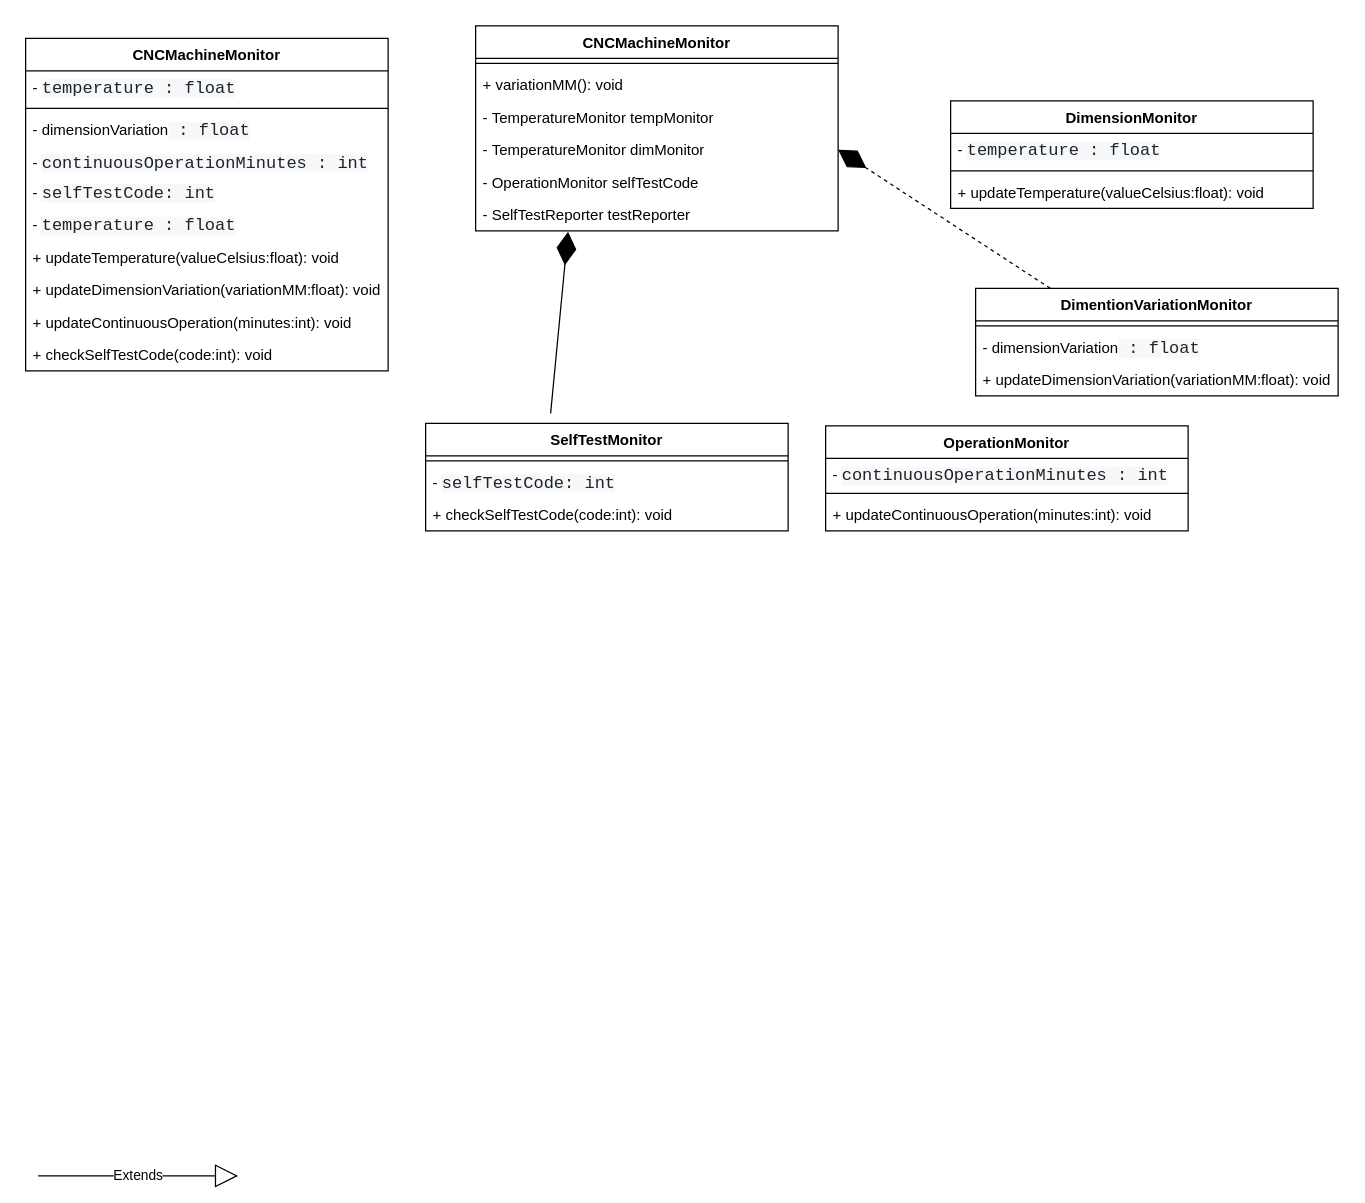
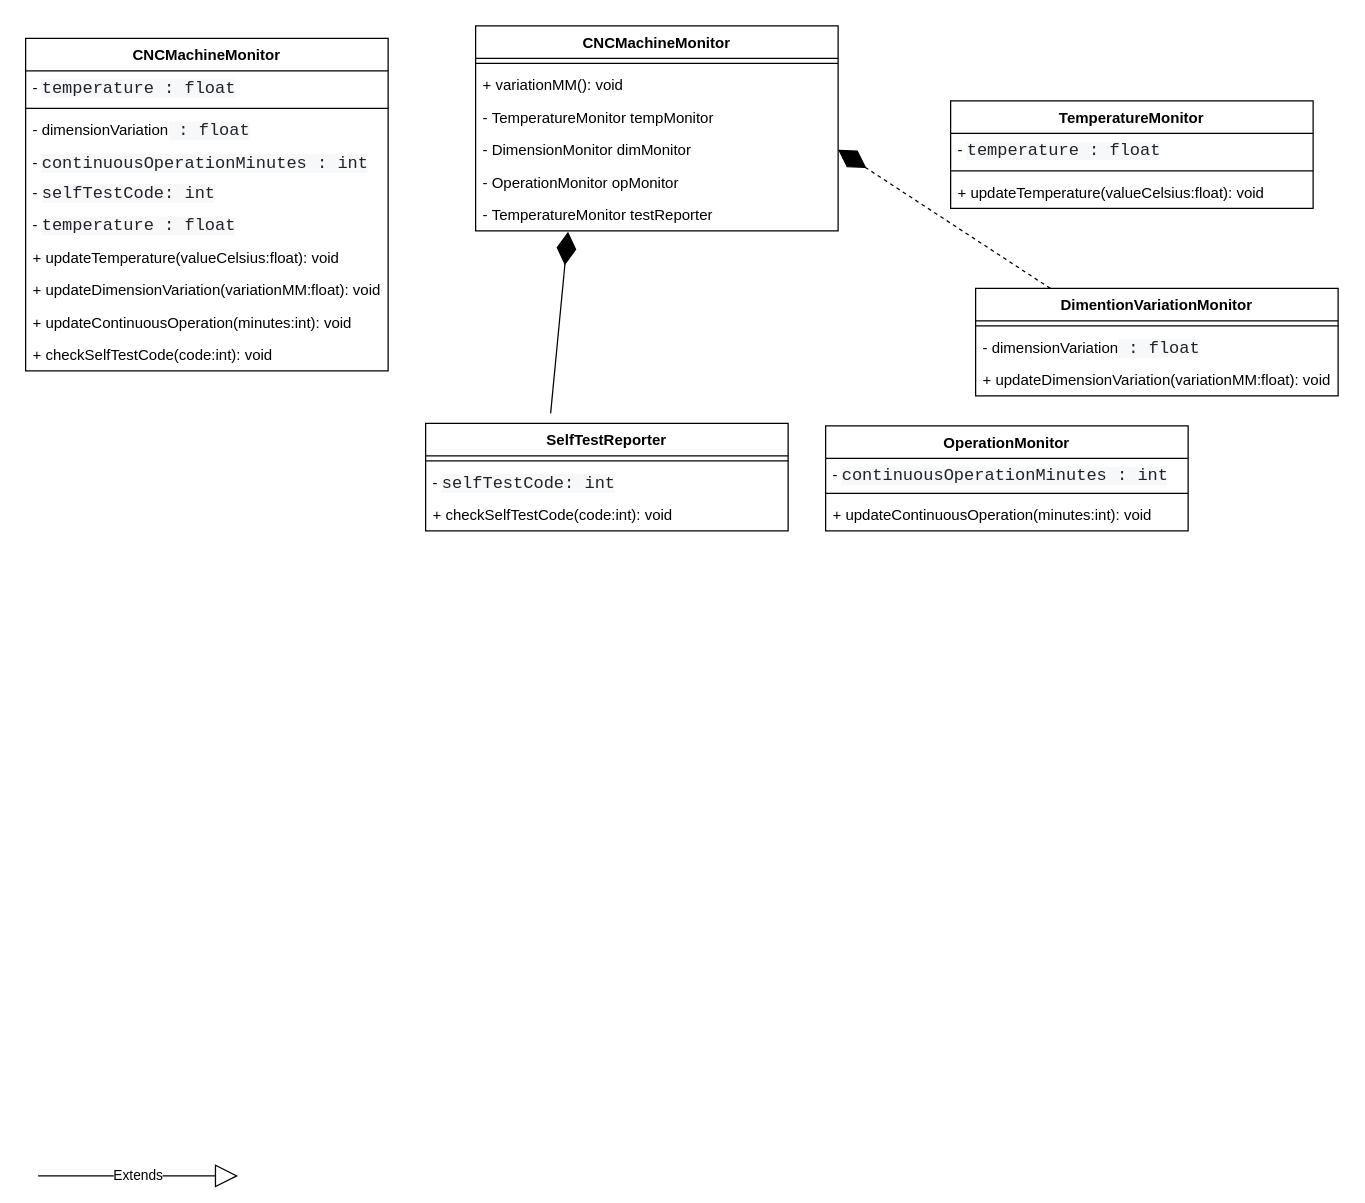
  <mxCell id="0" />
  <mxCell id="1" parent="0" />
  <mxCell id="2" value="CNCMachineMonitor" style="swimlane;fontStyle=1;align=center;verticalAlign=top;childLayout=stackLayout;horizontal=1;startSize=26;horizontalStack=0;resizeParent=1;resizeParentMax=0;resizeLast=0;collapsible=1;marginBottom=0;whiteSpace=wrap;html=1;" vertex="1" parent="1"><mxGeometry x="20" y="30" width="290" height="266" as="geometry" /></mxCell>
  <mxCell id="3" value="-&amp;nbsp;&lt;span style=&quot;background-color: rgb(246, 248, 250); color: rgb(31, 35, 40); font-family: ui-monospace, SFMono-Regular, &amp;quot;SF Mono&amp;quot;, Menlo, Consolas, &amp;quot;Liberation Mono&amp;quot;, monospace; font-size: 13.6px;&quot;&gt;temperature : float&lt;/span&gt;" style="text;strokeColor=none;fillColor=none;align=left;verticalAlign=top;spacingLeft=4;spacingRight=4;overflow=hidden;rotatable=0;points=[[0,0.5],[1,0.5]];portConstraint=eastwest;whiteSpace=wrap;html=1;" vertex="1" parent="2"><mxGeometry y="26" width="290" height="26" as="geometry" /></mxCell>
  <mxCell id="4" value="" style="line;strokeWidth=1;fillColor=none;align=left;verticalAlign=middle;spacingTop=-1;spacingLeft=3;spacingRight=3;rotatable=0;labelPosition=right;points=[];portConstraint=eastwest;strokeColor=inherit;" vertex="1" parent="2"><mxGeometry y="52" width="290" height="8" as="geometry" /></mxCell>
  <mxCell id="5" value="-&amp;nbsp;dimensionVariation&lt;span style=&quot;background-color: rgb(246, 248, 250); color: rgb(31, 35, 40); font-family: ui-monospace, SFMono-Regular, &amp;quot;SF Mono&amp;quot;, Menlo, Consolas, &amp;quot;Liberation Mono&amp;quot;, monospace; font-size: 13.6px;&quot;&gt;&amp;nbsp;: float&lt;/span&gt;" style="text;strokeColor=none;fillColor=none;align=left;verticalAlign=top;spacingLeft=4;spacingRight=4;overflow=hidden;rotatable=0;points=[[0,0.5],[1,0.5]];portConstraint=eastwest;whiteSpace=wrap;html=1;" vertex="1" parent="2"><mxGeometry y="60" width="290" height="26" as="geometry" /></mxCell>
  <mxCell id="6" value="-&amp;nbsp;&lt;span style=&quot;background-color: rgb(246, 248, 250); color: rgb(31, 35, 40); font-family: ui-monospace, SFMono-Regular, &amp;quot;SF Mono&amp;quot;, Menlo, Consolas, &amp;quot;Liberation Mono&amp;quot;, monospace; font-size: 13.6px;&quot;&gt;continuousOperationMinutes : int&lt;/span&gt;" style="text;strokeColor=none;fillColor=none;align=left;verticalAlign=top;spacingLeft=4;spacingRight=4;overflow=hidden;rotatable=0;points=[[0,0.5],[1,0.5]];portConstraint=eastwest;whiteSpace=wrap;html=1;" vertex="1" parent="2"><mxGeometry y="86" width="290" height="24" as="geometry" /></mxCell>
  <mxCell id="7" value="-&amp;nbsp;&lt;span style=&quot;background-color: rgb(246, 248, 250); color: rgb(31, 35, 40); font-family: ui-monospace, SFMono-Regular, &amp;quot;SF Mono&amp;quot;, Menlo, Consolas, &amp;quot;Liberation Mono&amp;quot;, monospace; font-size: 13.6px;&quot;&gt;selfTestCode: int&lt;/span&gt;" style="text;strokeColor=none;fillColor=none;align=left;verticalAlign=top;spacingLeft=4;spacingRight=4;overflow=hidden;rotatable=0;points=[[0,0.5],[1,0.5]];portConstraint=eastwest;whiteSpace=wrap;html=1;" vertex="1" parent="2"><mxGeometry y="110" width="290" height="26" as="geometry" /></mxCell>
  <mxCell id="8" value="-&amp;nbsp;&lt;span style=&quot;background-color: rgb(246, 248, 250); color: rgb(31, 35, 40); font-family: ui-monospace, SFMono-Regular, &amp;quot;SF Mono&amp;quot;, Menlo, Consolas, &amp;quot;Liberation Mono&amp;quot;, monospace; font-size: 13.6px;&quot;&gt;temperature : float&lt;/span&gt;" style="text;strokeColor=none;fillColor=none;align=left;verticalAlign=top;spacingLeft=4;spacingRight=4;overflow=hidden;rotatable=0;points=[[0,0.5],[1,0.5]];portConstraint=eastwest;whiteSpace=wrap;html=1;" vertex="1" parent="2"><mxGeometry y="136" width="290" height="26" as="geometry" /></mxCell>
  <mxCell id="9" value="+ updateTemperature(valueCelsius:float): void" style="text;strokeColor=none;fillColor=none;align=left;verticalAlign=top;spacingLeft=4;spacingRight=4;overflow=hidden;rotatable=0;points=[[0,0.5],[1,0.5]];portConstraint=eastwest;whiteSpace=wrap;html=1;" vertex="1" parent="2"><mxGeometry y="162" width="290" height="26" as="geometry" /></mxCell>
  <mxCell id="10" value="+ updateDimensionVariation(variationMM:float): void" style="text;strokeColor=none;fillColor=none;align=left;verticalAlign=top;spacingLeft=4;spacingRight=4;overflow=hidden;rotatable=0;points=[[0,0.5],[1,0.5]];portConstraint=eastwest;whiteSpace=wrap;html=1;" vertex="1" parent="2"><mxGeometry y="188" width="290" height="26" as="geometry" /></mxCell>
  <mxCell id="11" value="+ updateContinuousOperation(minutes:int): void" style="text;strokeColor=none;fillColor=none;align=left;verticalAlign=top;spacingLeft=4;spacingRight=4;overflow=hidden;rotatable=0;points=[[0,0.5],[1,0.5]];portConstraint=eastwest;whiteSpace=wrap;html=1;" vertex="1" parent="2"><mxGeometry y="214" width="290" height="26" as="geometry" /></mxCell>
  <mxCell id="12" value="+ checkSelfTestCode(code:int): void" style="text;strokeColor=none;fillColor=none;align=left;verticalAlign=top;spacingLeft=4;spacingRight=4;overflow=hidden;rotatable=0;points=[[0,0.5],[1,0.5]];portConstraint=eastwest;whiteSpace=wrap;html=1;" vertex="1" parent="2"><mxGeometry y="240" width="290" height="26" as="geometry" /></mxCell>
- <mxCell id="13" value="DimensionMonitor" style="swimlane;fontStyle=1;align=center;verticalAlign=top;childLayout=stackLayout;horizontal=1;startSize=26;horizontalStack=0;resizeParent=1;resizeParentMax=0;resizeLast=0;collapsible=1;marginBottom=0;whiteSpace=wrap;html=1;" vertex="1" parent="1"><mxGeometry x="760" y="80" width="290" height="86" as="geometry" /></mxCell>
+ <mxCell id="13" value="TemperatureMonitor" style="swimlane;fontStyle=1;align=center;verticalAlign=top;childLayout=stackLayout;horizontal=1;startSize=26;horizontalStack=0;resizeParent=1;resizeParentMax=0;resizeLast=0;collapsible=1;marginBottom=0;whiteSpace=wrap;html=1;" vertex="1" parent="1"><mxGeometry x="760" y="80" width="290" height="86" as="geometry" /></mxCell>
  <mxCell id="14" value="-&amp;nbsp;&lt;span style=&quot;background-color: rgb(246, 248, 250); color: rgb(31, 35, 40); font-family: ui-monospace, SFMono-Regular, &amp;quot;SF Mono&amp;quot;, Menlo, Consolas, &amp;quot;Liberation Mono&amp;quot;, monospace; font-size: 13.6px;&quot;&gt;temperature : float&lt;/span&gt;" style="text;strokeColor=none;fillColor=none;align=left;verticalAlign=top;spacingLeft=4;spacingRight=4;overflow=hidden;rotatable=0;points=[[0,0.5],[1,0.5]];portConstraint=eastwest;whiteSpace=wrap;html=1;" vertex="1" parent="13"><mxGeometry y="26" width="290" height="26" as="geometry" /></mxCell>
  <mxCell id="15" value="" style="line;strokeWidth=1;fillColor=none;align=left;verticalAlign=middle;spacingTop=-1;spacingLeft=3;spacingRight=3;rotatable=0;labelPosition=right;points=[];portConstraint=eastwest;strokeColor=inherit;" vertex="1" parent="13"><mxGeometry y="52" width="290" height="8" as="geometry" /></mxCell>
  <mxCell id="16" value="+ updateTemperature(valueCelsius:float): void" style="text;strokeColor=none;fillColor=none;align=left;verticalAlign=top;spacingLeft=4;spacingRight=4;overflow=hidden;rotatable=0;points=[[0,0.5],[1,0.5]];portConstraint=eastwest;whiteSpace=wrap;html=1;" vertex="1" parent="13"><mxGeometry y="60" width="290" height="26" as="geometry" /></mxCell>
  <mxCell id="17" value="DimentionVariationMonitor" style="swimlane;fontStyle=1;align=center;verticalAlign=top;childLayout=stackLayout;horizontal=1;startSize=26;horizontalStack=0;resizeParent=1;resizeParentMax=0;resizeLast=0;collapsible=1;marginBottom=0;whiteSpace=wrap;html=1;" vertex="1" parent="1"><mxGeometry x="780" y="230" width="290" height="86" as="geometry" /></mxCell>
  <mxCell id="18" value="" style="line;strokeWidth=1;fillColor=none;align=left;verticalAlign=middle;spacingTop=-1;spacingLeft=3;spacingRight=3;rotatable=0;labelPosition=right;points=[];portConstraint=eastwest;strokeColor=inherit;" vertex="1" parent="17"><mxGeometry y="26" width="290" height="8" as="geometry" /></mxCell>
  <mxCell id="19" value="-&amp;nbsp;dimensionVariation&lt;span style=&quot;background-color: rgb(246, 248, 250); color: rgb(31, 35, 40); font-family: ui-monospace, SFMono-Regular, &amp;quot;SF Mono&amp;quot;, Menlo, Consolas, &amp;quot;Liberation Mono&amp;quot;, monospace; font-size: 13.6px;&quot;&gt;&amp;nbsp;: float&lt;/span&gt;" style="text;strokeColor=none;fillColor=none;align=left;verticalAlign=top;spacingLeft=4;spacingRight=4;overflow=hidden;rotatable=0;points=[[0,0.5],[1,0.5]];portConstraint=eastwest;whiteSpace=wrap;html=1;" vertex="1" parent="17"><mxGeometry y="34" width="290" height="26" as="geometry" /></mxCell>
  <mxCell id="20" value="+ updateDimensionVariation(variationMM:float): void" style="text;strokeColor=none;fillColor=none;align=left;verticalAlign=top;spacingLeft=4;spacingRight=4;overflow=hidden;rotatable=0;points=[[0,0.5],[1,0.5]];portConstraint=eastwest;whiteSpace=wrap;html=1;" vertex="1" parent="17"><mxGeometry y="60" width="290" height="26" as="geometry" /></mxCell>
  <mxCell id="21" value="OperationMonitor" style="swimlane;fontStyle=1;align=center;verticalAlign=top;childLayout=stackLayout;horizontal=1;startSize=26;horizontalStack=0;resizeParent=1;resizeParentMax=0;resizeLast=0;collapsible=1;marginBottom=0;whiteSpace=wrap;html=1;" vertex="1" parent="1"><mxGeometry x="660" y="340" width="290" height="84" as="geometry" /></mxCell>
  <mxCell id="22" value="-&amp;nbsp;&lt;span style=&quot;background-color: rgb(246, 248, 250); color: rgb(31, 35, 40); font-family: ui-monospace, SFMono-Regular, &amp;quot;SF Mono&amp;quot;, Menlo, Consolas, &amp;quot;Liberation Mono&amp;quot;, monospace; font-size: 13.6px;&quot;&gt;continuousOperationMinutes : int&lt;/span&gt;" style="text;strokeColor=none;fillColor=none;align=left;verticalAlign=top;spacingLeft=4;spacingRight=4;overflow=hidden;rotatable=0;points=[[0,0.5],[1,0.5]];portConstraint=eastwest;whiteSpace=wrap;html=1;" vertex="1" parent="21"><mxGeometry y="26" width="290" height="24" as="geometry" /></mxCell>
  <mxCell id="23" value="" style="line;strokeWidth=1;fillColor=none;align=left;verticalAlign=middle;spacingTop=-1;spacingLeft=3;spacingRight=3;rotatable=0;labelPosition=right;points=[];portConstraint=eastwest;strokeColor=inherit;" vertex="1" parent="21"><mxGeometry y="50" width="290" height="8" as="geometry" /></mxCell>
  <mxCell id="24" value="+ updateContinuousOperation(minutes:int): void" style="text;strokeColor=none;fillColor=none;align=left;verticalAlign=top;spacingLeft=4;spacingRight=4;overflow=hidden;rotatable=0;points=[[0,0.5],[1,0.5]];portConstraint=eastwest;whiteSpace=wrap;html=1;" vertex="1" parent="21"><mxGeometry y="58" width="290" height="26" as="geometry" /></mxCell>
- <mxCell id="25" value="SelfTestMonitor" style="swimlane;fontStyle=1;align=center;verticalAlign=top;childLayout=stackLayout;horizontal=1;startSize=26;horizontalStack=0;resizeParent=1;resizeParentMax=0;resizeLast=0;collapsible=1;marginBottom=0;whiteSpace=wrap;html=1;" vertex="1" parent="1"><mxGeometry x="340" y="338" width="290" height="86" as="geometry" /></mxCell>
+ <mxCell id="25" value="SelfTestReporter" style="swimlane;fontStyle=1;align=center;verticalAlign=top;childLayout=stackLayout;horizontal=1;startSize=26;horizontalStack=0;resizeParent=1;resizeParentMax=0;resizeLast=0;collapsible=1;marginBottom=0;whiteSpace=wrap;html=1;" vertex="1" parent="1"><mxGeometry x="340" y="338" width="290" height="86" as="geometry" /></mxCell>
  <mxCell id="26" value="" style="line;strokeWidth=1;fillColor=none;align=left;verticalAlign=middle;spacingTop=-1;spacingLeft=3;spacingRight=3;rotatable=0;labelPosition=right;points=[];portConstraint=eastwest;strokeColor=inherit;" vertex="1" parent="25"><mxGeometry y="26" width="290" height="8" as="geometry" /></mxCell>
  <mxCell id="27" value="-&amp;nbsp;&lt;span style=&quot;background-color: rgb(246, 248, 250); color: rgb(31, 35, 40); font-family: ui-monospace, SFMono-Regular, &amp;quot;SF Mono&amp;quot;, Menlo, Consolas, &amp;quot;Liberation Mono&amp;quot;, monospace; font-size: 13.6px;&quot;&gt;selfTestCode: int&lt;/span&gt;" style="text;strokeColor=none;fillColor=none;align=left;verticalAlign=top;spacingLeft=4;spacingRight=4;overflow=hidden;rotatable=0;points=[[0,0.5],[1,0.5]];portConstraint=eastwest;whiteSpace=wrap;html=1;" vertex="1" parent="25"><mxGeometry y="34" width="290" height="26" as="geometry" /></mxCell>
  <mxCell id="28" value="+ checkSelfTestCode(code:int): void" style="text;strokeColor=none;fillColor=none;align=left;verticalAlign=top;spacingLeft=4;spacingRight=4;overflow=hidden;rotatable=0;points=[[0,0.5],[1,0.5]];portConstraint=eastwest;whiteSpace=wrap;html=1;" vertex="1" parent="25"><mxGeometry y="60" width="290" height="26" as="geometry" /></mxCell>
  <mxCell id="29" value="CNCMachineMonitor" style="swimlane;fontStyle=1;align=center;verticalAlign=top;childLayout=stackLayout;horizontal=1;startSize=26;horizontalStack=0;resizeParent=1;resizeParentMax=0;resizeLast=0;collapsible=1;marginBottom=0;whiteSpace=wrap;html=1;" vertex="1" parent="1"><mxGeometry x="380" y="20" width="290" height="164" as="geometry" /></mxCell>
  <mxCell id="30" value="" style="line;strokeWidth=1;fillColor=none;align=left;verticalAlign=middle;spacingTop=-1;spacingLeft=3;spacingRight=3;rotatable=0;labelPosition=right;points=[];portConstraint=eastwest;strokeColor=inherit;" vertex="1" parent="29"><mxGeometry y="26" width="290" height="8" as="geometry" /></mxCell>
  <mxCell id="31" value="+ variationMM(): void" style="text;strokeColor=none;fillColor=none;align=left;verticalAlign=top;spacingLeft=4;spacingRight=4;overflow=hidden;rotatable=0;points=[[0,0.5],[1,0.5]];portConstraint=eastwest;whiteSpace=wrap;html=1;" vertex="1" parent="29"><mxGeometry y="34" width="290" height="26" as="geometry" /></mxCell>
  <mxCell id="32" value="-&amp;nbsp;TemperatureMonitor tempMonitor" style="text;strokeColor=none;fillColor=none;align=left;verticalAlign=top;spacingLeft=4;spacingRight=4;overflow=hidden;rotatable=0;points=[[0,0.5],[1,0.5]];portConstraint=eastwest;whiteSpace=wrap;html=1;" vertex="1" parent="29"><mxGeometry y="60" width="290" height="26" as="geometry" /></mxCell>
- <mxCell id="33" value="-&amp;nbsp;TemperatureMonitor dimMonitor" style="text;strokeColor=none;fillColor=none;align=left;verticalAlign=top;spacingLeft=4;spacingRight=4;overflow=hidden;rotatable=0;points=[[0,0.5],[1,0.5]];portConstraint=eastwest;whiteSpace=wrap;html=1;" vertex="1" parent="29"><mxGeometry y="86" width="290" height="26" as="geometry" /></mxCell>
- <mxCell id="34" value="-&amp;nbsp;OperationMonitor selfTestCode" style="text;strokeColor=none;fillColor=none;align=left;verticalAlign=top;spacingLeft=4;spacingRight=4;overflow=hidden;rotatable=0;points=[[0,0.5],[1,0.5]];portConstraint=eastwest;whiteSpace=wrap;html=1;" vertex="1" parent="29"><mxGeometry y="112" width="290" height="26" as="geometry" /></mxCell>
- <mxCell id="35" value="-&amp;nbsp;SelfTestReporter testReporter" style="text;strokeColor=none;fillColor=none;align=left;verticalAlign=top;spacingLeft=4;spacingRight=4;overflow=hidden;rotatable=0;points=[[0,0.5],[1,0.5]];portConstraint=eastwest;whiteSpace=wrap;html=1;" vertex="1" parent="29"><mxGeometry y="138" width="290" height="26" as="geometry" /></mxCell>
+ <mxCell id="33" value="-&amp;nbsp;DimensionMonitor dimMonitor" style="text;strokeColor=none;fillColor=none;align=left;verticalAlign=top;spacingLeft=4;spacingRight=4;overflow=hidden;rotatable=0;points=[[0,0.5],[1,0.5]];portConstraint=eastwest;whiteSpace=wrap;html=1;" vertex="1" parent="29"><mxGeometry y="86" width="290" height="26" as="geometry" /></mxCell>
+ <mxCell id="34" value="-&amp;nbsp;OperationMonitor opMonitor" style="text;strokeColor=none;fillColor=none;align=left;verticalAlign=top;spacingLeft=4;spacingRight=4;overflow=hidden;rotatable=0;points=[[0,0.5],[1,0.5]];portConstraint=eastwest;whiteSpace=wrap;html=1;" vertex="1" parent="29"><mxGeometry y="112" width="290" height="26" as="geometry" /></mxCell>
+ <mxCell id="35" value="-&amp;nbsp;TemperatureMonitor testReporter" style="text;strokeColor=none;fillColor=none;align=left;verticalAlign=top;spacingLeft=4;spacingRight=4;overflow=hidden;rotatable=0;points=[[0,0.5],[1,0.5]];portConstraint=eastwest;whiteSpace=wrap;html=1;" vertex="1" parent="29"><mxGeometry y="138" width="290" height="26" as="geometry" /></mxCell>
  <mxCell id="36" value="Extends" style="endArrow=block;endSize=16;endFill=0;html=1;rounded=0;" edge="1" parent="1"><mxGeometry width="160" relative="1" as="geometry"><mxPoint x="30" y="940" as="sourcePoint" /><mxPoint x="190" y="940" as="targetPoint" /></mxGeometry></mxCell>
  <mxCell id="37" value="" style="endArrow=diamondThin;endFill=1;endSize=24;html=1;rounded=0;entryX=1;entryY=0.5;entryDx=0;entryDy=0;exitX=0.206;exitY=0;exitDx=0;exitDy=0;exitPerimeter=0;dashed=1;" edge="1" parent="1" source="17" target="33"><mxGeometry width="160" relative="1" as="geometry"><mxPoint x="360" y="300" as="sourcePoint" /><mxPoint x="520" y="300" as="targetPoint" /></mxGeometry></mxCell>
  <mxCell id="38" value="" style="endArrow=diamondThin;endFill=1;endSize=24;html=1;rounded=0;entryX=0.255;entryY=1.026;entryDx=0;entryDy=0;entryPerimeter=0;" edge="1" parent="1" target="35"><mxGeometry width="160" relative="1" as="geometry"><mxPoint x="440" y="330" as="sourcePoint" /><mxPoint x="520" y="300" as="targetPoint" /></mxGeometry></mxCell>
